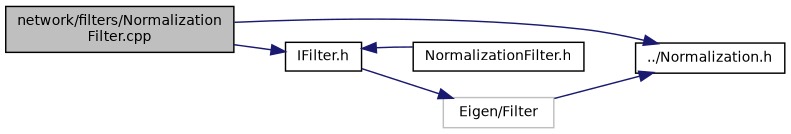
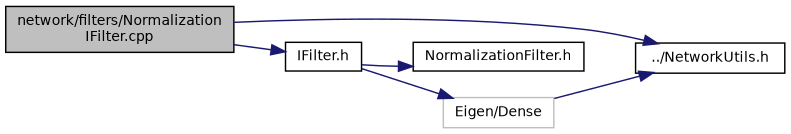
  digraph {
    rankdir=LR
    node [color=black fillcolor=white fontname=Helvetica fontsize=10 shape=record style=filled]
    edge [color=midnightblue fontname=Helvetica fontsize=10 labelfontname=Helvetica labelfontsize=10 style=solid]
-   n1 [fillcolor=grey75 fontcolor=black height=0.2 label="network/filters/Normalization\lFilter.cpp" width=0.4]
-   n2 [height=0.2 label="../Normalization.h" width=0.4]
+   n1 [fillcolor=grey75 fontcolor=black height=0.2 label="network/filters/Normalization\lIFilter.cpp" width=0.4]
+   n2 [height=0.2 label="../NetworkUtils.h" width=0.4]
    n3 [height=0.2 label="IFilter.h" width=0.4]
    n4 [height=0.2 label="NormalizationFilter.h" width=0.4]
-   n5 [color=grey75 height=0.2 label="Eigen/Filter" width=0.4]
+   n5 [color=grey75 height=0.2 label="Eigen/Dense" width=0.4]
    n1 -> n2
    n1 -> n3
    n3 -> n5
-   n4 -> n3
+   n3 -> n4
    n5 -> n2
  }
